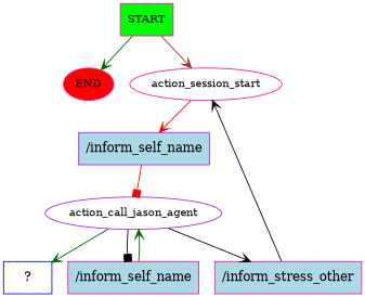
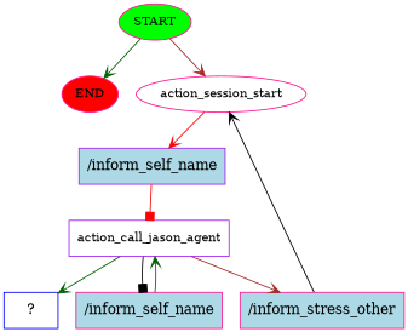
  digraph {
    fontname="DejaVu Serif"
    node [color=deeppink fontname="DejaVu Serif" style=filled]
    edge [arrowhead=vee color=darkgreen fontname="DejaVu Serif"]
-   n1 [fillcolor=green fontsize=12 label=START shape=box]
+   n1 [fillcolor=green fontsize=12 label=START]
    n2 [fillcolor=red fontsize=12 label=END]
    n3 [fontsize=12 label=action_session_start style=""]
    n4 [color=purple fillcolor=lightblue label="/inform_self_name" shape=rect]
-   n5 [color=purple fontsize=12 label=action_call_jason_agent style=""]
+   n5 [color=purple fontsize=12 label=action_call_jason_agent shape=box style=""]
    n6 [color=blue label="  ?  " shape=rect style=""]
    n7 [fillcolor=lightblue label="/inform_self_name" shape=rect]
    n8 [fillcolor=lightblue label="/inform_stress_other" shape=rect]
    n1 -> n2
    n1 -> n3 [color=brown]
    n3 -> n4 [color=red]
    n4 -> n5 [arrowhead=box color=red]
    n5 -> n6
    n5 -> n7 [arrowhead=box color=black]
-   n5 -> n8 [color=black]
+   n5 -> n8 [color=brown]
    n7 -> n5
    n8 -> n3 [color=black]
  }
